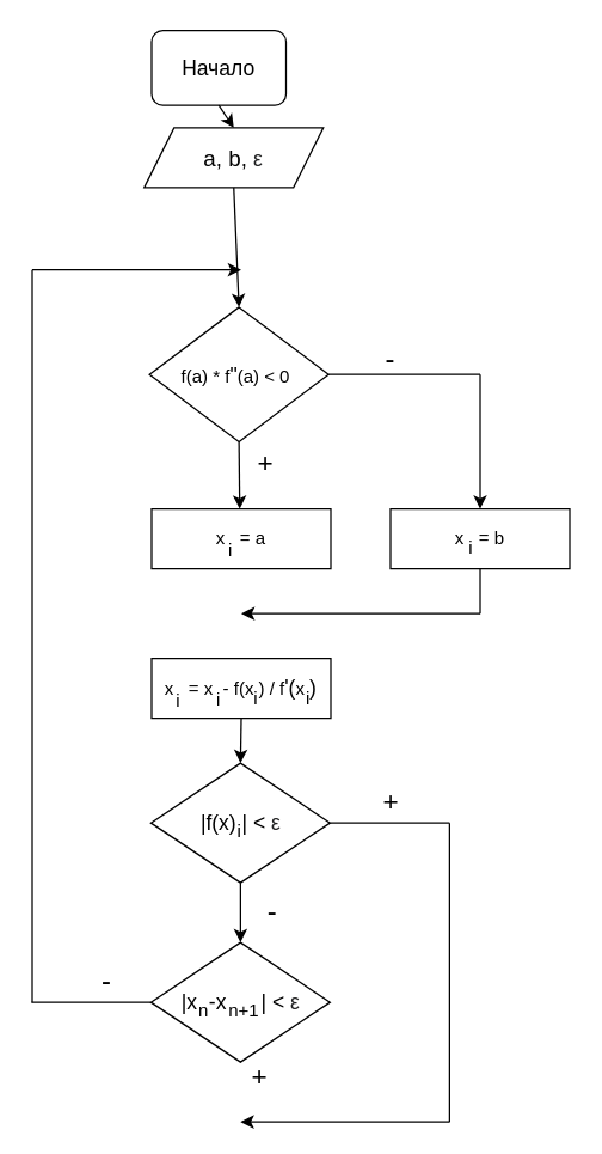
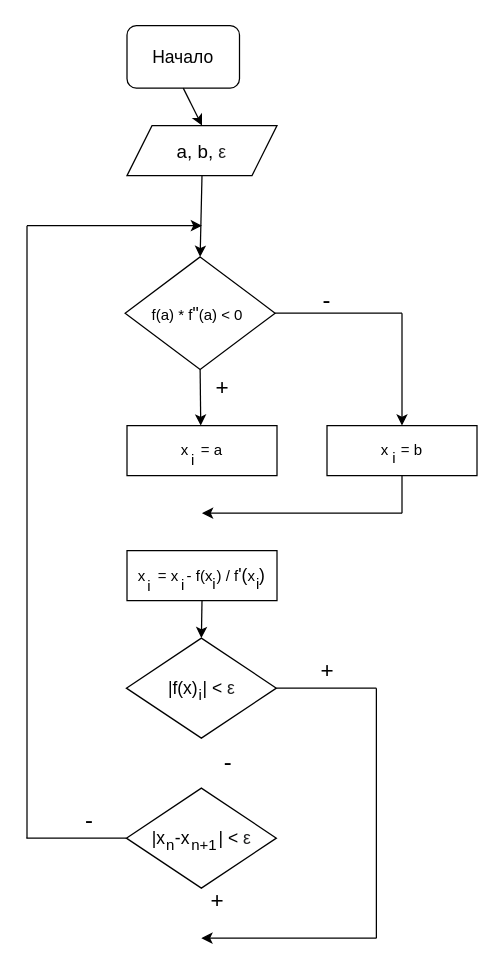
  <mxCell id="0" />
  <mxCell id="1" parent="0" />
  <mxCell id="2" value="&lt;font style=&quot;font-size: 14px&quot;&gt;Начало&lt;/font&gt;" style="rounded=1;whiteSpace=wrap;html=1;" parent="1" vertex="1"><mxGeometry x="101" y="20" width="90" height="50" as="geometry" /></mxCell>
  <mxCell id="3" value="" style="endArrow=classic;html=1;exitX=0.5;exitY=1;exitDx=0;exitDy=0;entryX=0.5;entryY=0;entryDx=0;entryDy=0;" parent="1" source="2" target="4" edge="1"><mxGeometry width="50" height="50" relative="1" as="geometry"><mxPoint x="181" y="180" as="sourcePoint" /><mxPoint x="161" y="100" as="targetPoint" /></mxGeometry></mxCell>
- <mxCell id="4" value="&lt;span style=&quot;font-size: 15px&quot;&gt;a, b,&amp;nbsp;&lt;/span&gt;&lt;span style=&quot;color: rgb(32 , 33 , 34) ; font-family: sans-serif ; font-size: 14px ; background-color: rgb(255 , 255 , 255)&quot;&gt;ε&lt;/span&gt;" style="shape=parallelogram;perimeter=parallelogramPerimeter;whiteSpace=wrap;html=1;fixedSize=1;" parent="1" vertex="1"><mxGeometry x="96" y="85" width="120" height="40" as="geometry" /></mxCell>
+ <mxCell id="4" value="&lt;span style=&quot;font-size: 15px&quot;&gt;a, b,&amp;nbsp;&lt;/span&gt;&lt;span style=&quot;color: rgb(32 , 33 , 34) ; font-family: sans-serif ; font-size: 14px ; background-color: rgb(255 , 255 , 255)&quot;&gt;ε&lt;/span&gt;" style="shape=parallelogram;perimeter=parallelogramPerimeter;whiteSpace=wrap;html=1;fixedSize=1;" parent="1" vertex="1"><mxGeometry x="101" y="100" width="120" height="40" as="geometry" /></mxCell>
  <mxCell id="5" value="|f(x) | &amp;lt;&amp;nbsp;&lt;span style=&quot;color: rgb(32 , 33 , 34) ; font-family: sans-serif ; font-size: 14px ; background-color: rgb(255 , 255 , 255)&quot;&gt;ε&lt;/span&gt;" style="rhombus;whiteSpace=wrap;html=1;fontSize=14;" parent="1" vertex="1"><mxGeometry x="100.5" y="510" width="120" height="80" as="geometry" /></mxCell>
  <mxCell id="6" value="&lt;font style=&quot;font-size: 14px&quot;&gt;|x&amp;nbsp; -x&amp;nbsp; &amp;nbsp; &amp;nbsp; |&amp;nbsp;&lt;/font&gt;&lt;span style=&quot;font-size: 14px&quot;&gt;&amp;lt;&amp;nbsp;&lt;/span&gt;&lt;span style=&quot;font-size: 14px ; color: rgb(32 , 33 , 34) ; font-family: sans-serif ; background-color: rgb(255 , 255 , 255)&quot;&gt;ε&lt;/span&gt;" style="rhombus;whiteSpace=wrap;html=1;" parent="1" vertex="1"><mxGeometry x="100.5" y="630" width="120" height="80" as="geometry" /></mxCell>
  <mxCell id="7" value="" style="endArrow=none;html=1;entryX=0;entryY=0.5;entryDx=0;entryDy=0;" parent="1" target="6" edge="1"><mxGeometry width="50" height="50" relative="1" as="geometry"><mxPoint x="20.5" y="670" as="sourcePoint" /><mxPoint x="60.5" y="660" as="targetPoint" /></mxGeometry></mxCell>
  <mxCell id="8" value="-" style="text;html=1;strokeColor=none;fillColor=none;align=center;verticalAlign=middle;whiteSpace=wrap;rounded=0;fontSize=19;" parent="1" vertex="1"><mxGeometry x="161.5" y="600" width="40" height="20" as="geometry" /></mxCell>
  <mxCell id="9" value="-" style="text;html=1;strokeColor=none;fillColor=none;align=center;verticalAlign=middle;whiteSpace=wrap;rounded=0;fontSize=19;" parent="1" vertex="1"><mxGeometry x="50.5" y="646" width="40" height="20" as="geometry" /></mxCell>
  <mxCell id="10" value="n" style="text;html=1;strokeColor=none;fillColor=none;align=center;verticalAlign=middle;whiteSpace=wrap;rounded=0;" parent="1" vertex="1"><mxGeometry x="115.5" y="666" width="40" height="20" as="geometry" /></mxCell>
  <mxCell id="11" value="n+1" style="text;html=1;strokeColor=none;fillColor=none;align=center;verticalAlign=middle;whiteSpace=wrap;rounded=0;" parent="1" vertex="1"><mxGeometry x="142.5" y="666" width="40" height="20" as="geometry" /></mxCell>
  <mxCell id="12" value="i" style="text;html=1;strokeColor=none;fillColor=none;align=center;verticalAlign=middle;whiteSpace=wrap;rounded=0;" vertex="1" parent="1"><mxGeometry x="139.5" y="546" width="40" height="20" as="geometry" /></mxCell>
  <mxCell id="13" value="" style="endArrow=none;html=1;exitX=1;exitY=0.5;exitDx=0;exitDy=0;" edge="1" parent="1" source="5"><mxGeometry width="50" height="50" relative="1" as="geometry"><mxPoint x="230.5" y="610" as="sourcePoint" /><mxPoint x="300.5" y="550" as="targetPoint" /></mxGeometry></mxCell>
  <mxCell id="14" value="" style="endArrow=none;html=1;" edge="1" parent="1"><mxGeometry width="50" height="50" relative="1" as="geometry"><mxPoint x="300.5" y="750" as="sourcePoint" /><mxPoint x="300.5" y="550" as="targetPoint" /></mxGeometry></mxCell>
  <mxCell id="15" value="" style="endArrow=classic;html=1;" edge="1" parent="1"><mxGeometry width="50" height="50" relative="1" as="geometry"><mxPoint x="300.5" y="750" as="sourcePoint" /><mxPoint x="160.5" y="750" as="targetPoint" /></mxGeometry></mxCell>
  <mxCell id="16" value="&lt;font style=&quot;font-size: 18px&quot;&gt;+&lt;/font&gt;" style="text;html=1;align=center;verticalAlign=middle;resizable=0;points=[];autosize=1;" vertex="1" parent="1"><mxGeometry x="245.5" y="526" width="30" height="20" as="geometry" /></mxCell>
- <mxCell id="17" value="" style="endArrow=classic;html=1;exitX=0.5;exitY=1;exitDx=0;exitDy=0;entryX=0.5;entryY=0;entryDx=0;entryDy=0;" edge="1" parent="1" source="5" target="6"><mxGeometry width="50" height="50" relative="1" as="geometry"><mxPoint x="200.5" y="630" as="sourcePoint" /><mxPoint x="250.5" y="580" as="targetPoint" /></mxGeometry></mxCell>
  <mxCell id="18" value="&lt;font style=&quot;font-size: 18px&quot;&gt;+&lt;/font&gt;" style="text;html=1;align=center;verticalAlign=middle;resizable=0;points=[];autosize=1;" vertex="1" parent="1"><mxGeometry x="157.5" y="710" width="30" height="20" as="geometry" /></mxCell>
  <mxCell id="19" value="f(a) * f&lt;font style=&quot;font-size: 14px&quot;&gt;&quot;&lt;/font&gt;(a) &amp;lt; 0&lt;font style=&quot;font-size: 18px&quot;&gt;&amp;nbsp;&lt;/font&gt;" style="rhombus;whiteSpace=wrap;html=1;" vertex="1" parent="1"><mxGeometry x="99.5" y="205" width="120" height="90" as="geometry" /></mxCell>
  <mxCell id="20" value="" style="endArrow=classic;html=1;exitX=0.5;exitY=1;exitDx=0;exitDy=0;entryX=0.5;entryY=0;entryDx=0;entryDy=0;" edge="1" parent="1" source="4" target="19"><mxGeometry width="50" height="50" relative="1" as="geometry"><mxPoint x="211" y="330" as="sourcePoint" /><mxPoint x="261" y="280" as="targetPoint" /></mxGeometry></mxCell>
  <mxCell id="21" value="" style="endArrow=classic;html=1;exitX=0.5;exitY=1;exitDx=0;exitDy=0;" edge="1" parent="1" source="19"><mxGeometry width="50" height="50" relative="1" as="geometry"><mxPoint x="121" y="380" as="sourcePoint" /><mxPoint x="160" y="340" as="targetPoint" /></mxGeometry></mxCell>
  <mxCell id="22" value="x&amp;nbsp; &amp;nbsp;= a" style="rounded=0;whiteSpace=wrap;html=1;" vertex="1" parent="1"><mxGeometry x="101" y="340" width="120" height="40" as="geometry" /></mxCell>
  <mxCell id="23" value="x&amp;nbsp; &amp;nbsp;= b" style="rounded=0;whiteSpace=wrap;html=1;" vertex="1" parent="1"><mxGeometry x="261" y="340" width="120" height="40" as="geometry" /></mxCell>
  <mxCell id="24" value="" style="endArrow=none;html=1;exitX=1;exitY=0.5;exitDx=0;exitDy=0;" edge="1" parent="1" source="19"><mxGeometry width="50" height="50" relative="1" as="geometry"><mxPoint x="271" y="280" as="sourcePoint" /><mxPoint x="321" y="250" as="targetPoint" /></mxGeometry></mxCell>
  <mxCell id="25" value="" style="endArrow=classic;html=1;entryX=0.5;entryY=0;entryDx=0;entryDy=0;" edge="1" parent="1" target="23"><mxGeometry width="50" height="50" relative="1" as="geometry"><mxPoint x="321" y="250" as="sourcePoint" /><mxPoint x="301" y="410" as="targetPoint" /></mxGeometry></mxCell>
  <mxCell id="26" value="x&amp;nbsp; &amp;nbsp;= x&amp;nbsp; - f(x ) / f&lt;font style=&quot;font-size: 14px&quot;&gt;'(&lt;/font&gt;&lt;font style=&quot;font-size: 12px&quot;&gt;x&amp;nbsp;&lt;/font&gt;&lt;font style=&quot;font-size: 14px&quot;&gt;)&lt;/font&gt;" style="rounded=0;whiteSpace=wrap;html=1;" vertex="1" parent="1"><mxGeometry x="101" y="440" width="120" height="40" as="geometry" /></mxCell>
  <mxCell id="27" value="" style="endArrow=classic;html=1;exitX=0.5;exitY=1;exitDx=0;exitDy=0;entryX=0.5;entryY=0;entryDx=0;entryDy=0;" edge="1" parent="1" source="26" target="5"><mxGeometry width="50" height="50" relative="1" as="geometry"><mxPoint x="261" y="520" as="sourcePoint" /><mxPoint x="311" y="470" as="targetPoint" /></mxGeometry></mxCell>
  <mxCell id="28" value="" style="endArrow=none;html=1;exitX=0.5;exitY=1;exitDx=0;exitDy=0;" edge="1" parent="1" source="23"><mxGeometry width="50" height="50" relative="1" as="geometry"><mxPoint x="351" y="520" as="sourcePoint" /><mxPoint x="321" y="410" as="targetPoint" /></mxGeometry></mxCell>
  <mxCell id="29" value="" style="endArrow=classic;html=1;" edge="1" parent="1"><mxGeometry width="50" height="50" relative="1" as="geometry"><mxPoint x="321" y="410" as="sourcePoint" /><mxPoint x="161" y="410" as="targetPoint" /></mxGeometry></mxCell>
  <mxCell id="30" value="-" style="text;html=1;strokeColor=none;fillColor=none;align=center;verticalAlign=middle;whiteSpace=wrap;rounded=0;fontSize=19;" vertex="1" parent="1"><mxGeometry x="240.5" y="230" width="40" height="20" as="geometry" /></mxCell>
  <mxCell id="31" value="&lt;font style=&quot;font-size: 18px&quot;&gt;+&lt;/font&gt;" style="text;html=1;align=center;verticalAlign=middle;resizable=0;points=[];autosize=1;" vertex="1" parent="1"><mxGeometry x="161.5" y="300" width="30" height="20" as="geometry" /></mxCell>
  <mxCell id="32" value="i" style="text;html=1;strokeColor=none;fillColor=none;align=center;verticalAlign=middle;whiteSpace=wrap;rounded=0;" vertex="1" parent="1"><mxGeometry x="134" y="358" width="40" height="20" as="geometry" /></mxCell>
  <mxCell id="33" value="i" style="text;html=1;strokeColor=none;fillColor=none;align=center;verticalAlign=middle;whiteSpace=wrap;rounded=0;" vertex="1" parent="1"><mxGeometry x="295" y="356" width="40" height="20" as="geometry" /></mxCell>
  <mxCell id="34" value="i" style="text;html=1;strokeColor=none;fillColor=none;align=center;verticalAlign=middle;whiteSpace=wrap;rounded=0;" vertex="1" parent="1"><mxGeometry x="98.5" y="459" width="40" height="20" as="geometry" /></mxCell>
  <mxCell id="35" value="i" style="text;html=1;strokeColor=none;fillColor=none;align=center;verticalAlign=middle;whiteSpace=wrap;rounded=0;" vertex="1" parent="1"><mxGeometry x="125.5" y="458" width="40" height="20" as="geometry" /></mxCell>
  <mxCell id="36" value="i" style="text;html=1;strokeColor=none;fillColor=none;align=center;verticalAlign=middle;whiteSpace=wrap;rounded=0;" vertex="1" parent="1"><mxGeometry x="150.5" y="457" width="40" height="20" as="geometry" /></mxCell>
  <mxCell id="37" value="i" style="text;html=1;strokeColor=none;fillColor=none;align=center;verticalAlign=middle;whiteSpace=wrap;rounded=0;" vertex="1" parent="1"><mxGeometry x="186" y="457" width="40" height="20" as="geometry" /></mxCell>
  <mxCell id="38" value="" style="endArrow=classic;html=1;" edge="1" parent="1"><mxGeometry width="50" height="50" relative="1" as="geometry"><mxPoint x="21" y="180" as="sourcePoint" /><mxPoint x="161" y="180" as="targetPoint" /></mxGeometry></mxCell>
  <mxCell id="39" value="" style="endArrow=none;html=1;" edge="1" parent="1"><mxGeometry width="50" height="50" relative="1" as="geometry"><mxPoint x="21" y="670" as="sourcePoint" /><mxPoint x="21" y="180" as="targetPoint" /></mxGeometry></mxCell>
